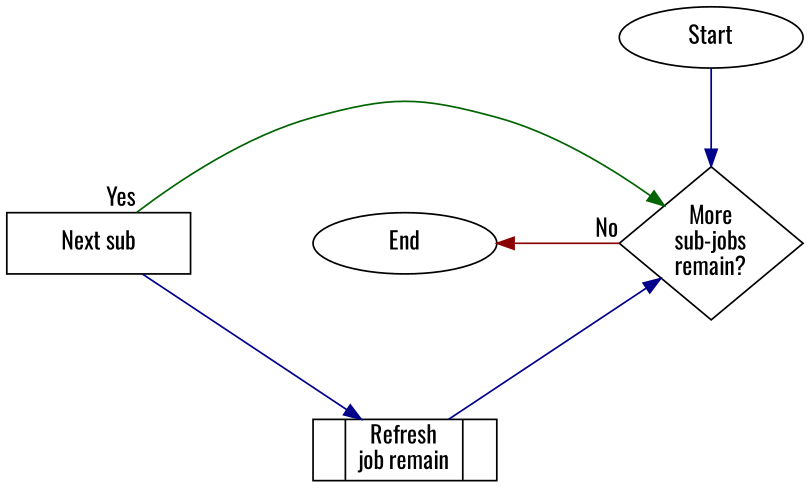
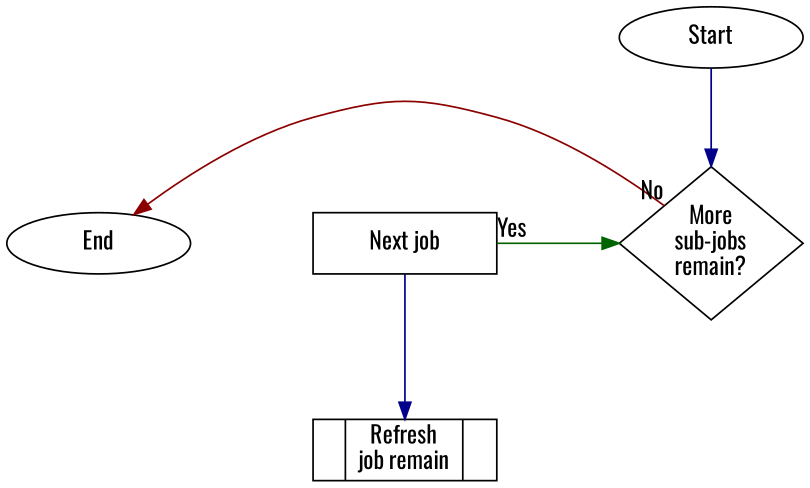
  digraph {
    fontname=Oswald
    nodesep=1
    ranksep=0.8
    node [fontname=Oswald margin=0 shape=oval]
    edge [color=darkblue fontname=Oswald]
    Start [width=1.5]
    End [width=1.5]
    n3 [label="More\nsub-jobs\nremain?" shape=diamond width=1.5]
-   n4 [label="Next sub" shape=rect width=1.5]
+   n4 [label="Next job" shape=rect width=1.5]
    n5 [label="|Refresh\njob remain|" shape=record width=1.5]
    subgraph sub_1 {
      Start
      End
    }
    subgraph sub_2 {
      n3
    }
    subgraph sub_3 {
      rank=same
      End
      n3
      n4
    }
    Start -> n3
    End -> n3 [color=darkred dir=back headlabel=No]
    n4 -> n3 [color=darkgreen taillabel=Yes]
    n4 -> n5
-   n5 -> n3
  }
